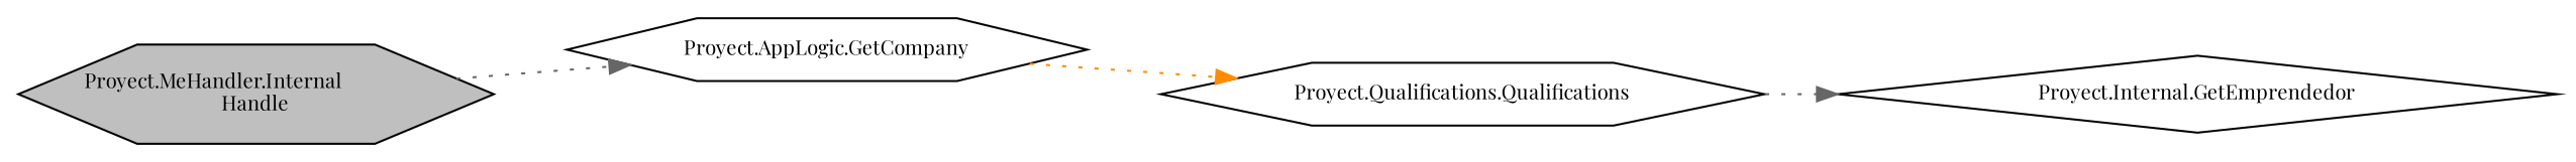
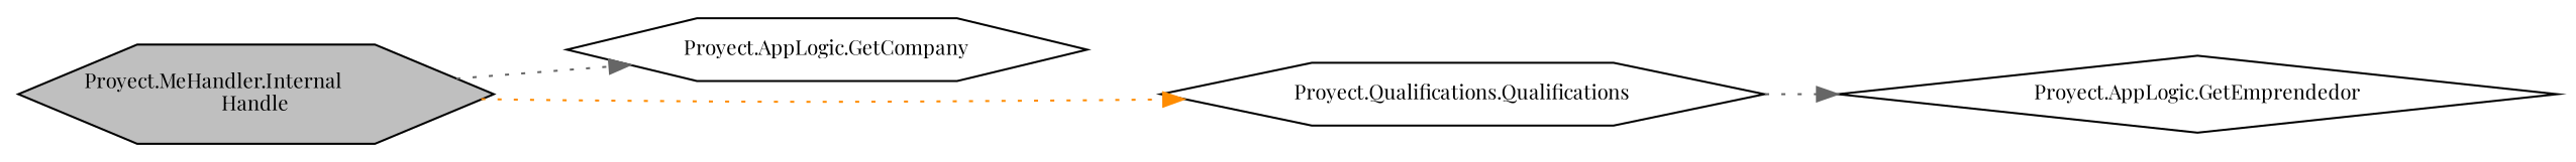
  digraph {
    fontname="Playfair Display"
    rankdir=LR
    node [color=black fillcolor=white fontname="Playfair Display" fontsize=10 shape=hexagon style=filled]
    edge [color=gray40 fontname="Playfair Display" fontsize=10 labelfontname=Helvetica labelfontsize=10 style=dotted]
    n1 [fillcolor=grey75 fontcolor=black height=0.2 label="Proyect.MeHandler.Internal\lHandle" width=0.4]
    n2 [height=0.2 label="Proyect.AppLogic.GetCompany" width=0.4]
    n3 [height=0.2 label="Proyect.Qualifications.Qualifications" width=0.4]
-   n4 [height=0.2 label="Proyect.Internal.GetEmprendedor" shape=diamond width=0.4]
+   n4 [height=0.2 label="Proyect.AppLogic.GetEmprendedor" shape=diamond width=0.4]
    n1 -> n2
-   n2 -> n3 [color=darkorange]
+   n1 -> n3 [color=darkorange]
    n3 -> n4
  }
